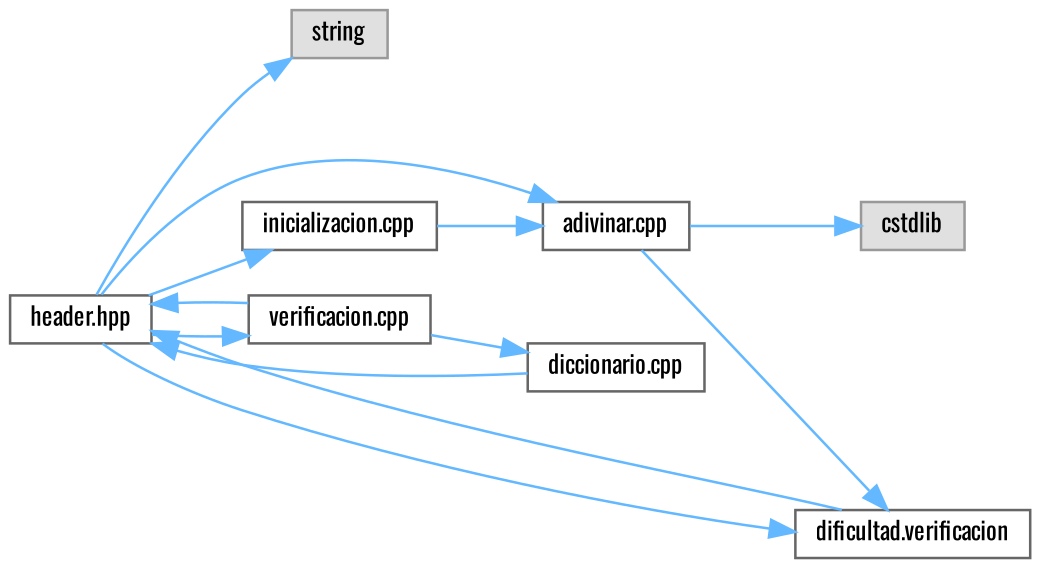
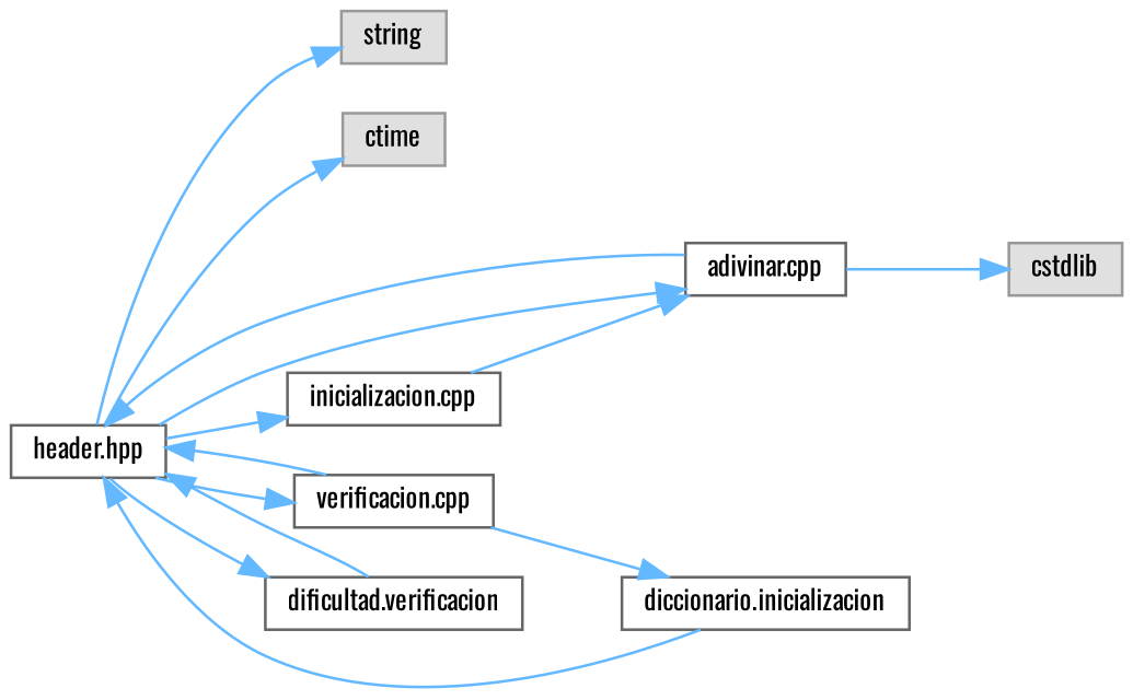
  digraph {
    fontname=Oswald
    rankdir=LR
    node [color=grey40 fillcolor=white fontname=Oswald fontsize=10 shape=box style=filled]
    edge [color=steelblue1 fontname=Oswald fontsize=10 labelfontname=Helvetica labelfontsize=10 style=solid]
    n1 [height=0.2 label="header.hpp" width=0.4]
    n2 [color=grey60 fillcolor="#E0E0E0" height=0.2 label=string width=0.4]
+   n3 [color=grey60 fillcolor="#E0E0E0" height=0.2 label=ctime width=0.4]
    n4 [height=0.2 label="adivinar.cpp" width=0.4]
    n5 [height=0.2 label="verificacion.cpp" width=0.4]
    n6 [height=0.2 label="inicializacion.cpp" width=0.4]
    n7 [height=0.2 label="dificultad.verificacion" width=0.4]
    n8 [color=grey60 fillcolor="#E0E0E0" height=0.2 label=cstdlib width=0.4]
-   n9 [height=0.2 label="diccionario.cpp" width=0.4]
+   n9 [height=0.2 label="diccionario.inicializacion" width=0.4]
    n1 -> n2
+   n1 -> n3
    n1 -> n4
    n1 -> n5
    n1 -> n6
    n1 -> n7
-   n4 -> n7
+   n4 -> n1
    n4 -> n8
    n5 -> n1
    n5 -> n9
    n6 -> n4
    n7 -> n1
    n9 -> n1
  }
